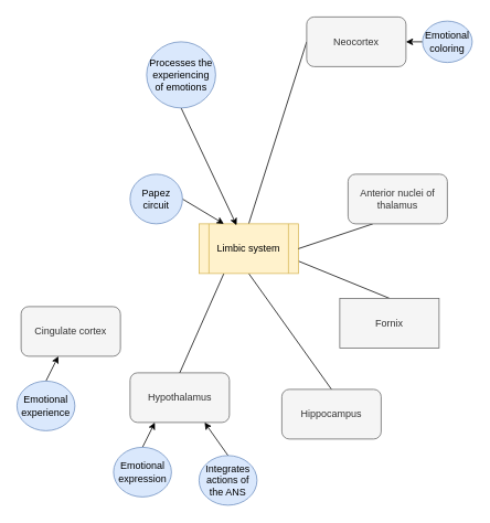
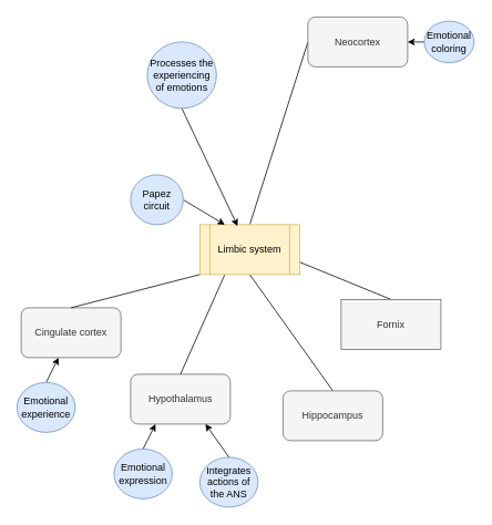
  <mxCell id="0" />
  <mxCell id="1" parent="0" />
  <mxCell id="2" value="Cingulate cortex" style="rounded=1;whiteSpace=wrap;html=1;fillColor=#f5f5f5;strokeColor=#666666;fontColor=#333333;" parent="1" vertex="1"><mxGeometry x="25" y="370" width="120" height="60" as="geometry" /></mxCell>
  <mxCell id="3" value="Hypothalamus" style="rounded=1;whiteSpace=wrap;html=1;fillColor=#f5f5f5;strokeColor=#666666;fontColor=#333333;" parent="1" vertex="1"><mxGeometry x="156.67" y="450" width="120" height="60" as="geometry" /></mxCell>
  <mxCell id="4" style="edgeStyle=none;rounded=0;jumpStyle=none;orthogonalLoop=1;jettySize=auto;html=1;exitX=0.5;exitY=0;exitDx=0;exitDy=0;entryX=0.5;entryY=1;entryDx=0;entryDy=0;startArrow=none;startFill=0;endArrow=none;endFill=0;" parent="1" source="5" target="10" edge="1"><mxGeometry relative="1" as="geometry" /></mxCell>
  <mxCell id="5" value="Hippocampus" style="rounded=1;whiteSpace=wrap;html=1;fillColor=#f5f5f5;strokeColor=#666666;fontColor=#333333;" parent="1" vertex="1"><mxGeometry x="340" y="470" width="120" height="60" as="geometry" /></mxCell>
  <mxCell id="6" style="rounded=0;orthogonalLoop=1;jettySize=auto;html=1;exitX=0.5;exitY=0;exitDx=0;exitDy=0;entryX=0;entryY=0.5;entryDx=0;entryDy=0;startArrow=none;startFill=0;endArrow=none;endFill=0;jumpStyle=none;" parent="1" source="10" target="12" edge="1"><mxGeometry relative="1" as="geometry" /></mxCell>
  <mxCell id="7" style="edgeStyle=none;rounded=0;jumpStyle=none;orthogonalLoop=1;jettySize=auto;html=1;exitX=1;exitY=0.75;exitDx=0;exitDy=0;entryX=0.5;entryY=0;entryDx=0;entryDy=0;startArrow=none;startFill=0;endArrow=none;endFill=0;" parent="1" source="10" target="11" edge="1"><mxGeometry relative="1" as="geometry" /></mxCell>
  <mxCell id="8" style="edgeStyle=none;rounded=0;jumpStyle=none;orthogonalLoop=1;jettySize=auto;html=1;exitX=0.25;exitY=1;exitDx=0;exitDy=0;entryX=0.5;entryY=0;entryDx=0;entryDy=0;startArrow=none;startFill=0;endArrow=none;endFill=0;" parent="1" source="10" target="3" edge="1"><mxGeometry relative="1" as="geometry" /></mxCell>
+ <mxCell id="9" style="edgeStyle=none;rounded=0;jumpStyle=none;orthogonalLoop=1;jettySize=auto;html=1;exitX=0;exitY=1;exitDx=0;exitDy=0;entryX=0.5;entryY=0;entryDx=0;entryDy=0;startArrow=none;startFill=0;endArrow=none;endFill=0;" parent="1" source="10" target="2" edge="1"><mxGeometry relative="1" as="geometry" /></mxCell>
  <mxCell id="10" value="Limbic system" style="shape=process;whiteSpace=wrap;html=1;fillColor=#fff2cc;strokeColor=#d6b656;" parent="1" vertex="1"><mxGeometry x="240" y="270" width="120" height="60" as="geometry" /></mxCell>
  <mxCell id="11" value="Fornix" style="whiteSpace=wrap;html=1;fillColor=#f5f5f5;strokeColor=#666666;fontColor=#333333;rounded=0;" parent="1" vertex="1"><mxGeometry x="410" y="360" width="120" height="60" as="geometry" /></mxCell>
  <mxCell id="12" value="Neocortex" style="rounded=1;whiteSpace=wrap;html=1;fillColor=#f5f5f5;strokeColor=#666666;fontColor=#333333;" parent="1" vertex="1"><mxGeometry x="370" y="20" width="120" height="60" as="geometry" /></mxCell>
  <mxCell id="13" style="edgeStyle=none;rounded=0;jumpStyle=none;orthogonalLoop=1;jettySize=auto;html=1;exitX=0;exitY=0.5;exitDx=0;exitDy=0;entryX=1;entryY=0.5;entryDx=0;entryDy=0;startArrow=none;startFill=0;endArrow=classic;endFill=1;" parent="1" source="14" target="12" edge="1"><mxGeometry relative="1" as="geometry" /></mxCell>
  <mxCell id="14" value="Emotional coloring" style="ellipse;whiteSpace=wrap;html=1;fillColor=#dae8fc;strokeColor=#6c8ebf;" parent="1" vertex="1"><mxGeometry x="510" y="25" width="60" height="50" as="geometry" /></mxCell>
  <mxCell id="15" style="edgeStyle=none;rounded=0;jumpStyle=none;orthogonalLoop=1;jettySize=auto;html=1;exitX=0.5;exitY=0;exitDx=0;exitDy=0;startArrow=none;startFill=0;endArrow=classic;endFill=1;" parent="1" source="16" target="2" edge="1"><mxGeometry relative="1" as="geometry" /></mxCell>
  <mxCell id="16" value="Emotional experience" style="ellipse;whiteSpace=wrap;html=1;fillColor=#dae8fc;strokeColor=#6c8ebf;" parent="1" vertex="1"><mxGeometry x="20" y="460" width="70" height="60" as="geometry" /></mxCell>
  <mxCell id="17" style="edgeStyle=none;rounded=0;jumpStyle=none;orthogonalLoop=1;jettySize=auto;html=1;exitX=0.5;exitY=0;exitDx=0;exitDy=0;entryX=0.25;entryY=1;entryDx=0;entryDy=0;startArrow=none;startFill=0;endArrow=classic;endFill=1;" parent="1" source="18" target="3" edge="1"><mxGeometry relative="1" as="geometry" /></mxCell>
  <mxCell id="18" value="Emotional expression" style="ellipse;whiteSpace=wrap;html=1;fillColor=#dae8fc;strokeColor=#6c8ebf;" parent="1" vertex="1"><mxGeometry x="136.67" y="540" width="70" height="60" as="geometry" /></mxCell>
- <mxCell id="19" style="edgeStyle=none;rounded=0;jumpStyle=none;orthogonalLoop=1;jettySize=auto;html=1;exitX=0.25;exitY=1;exitDx=0;exitDy=0;entryX=1;entryY=0.5;entryDx=0;entryDy=0;startArrow=none;startFill=0;endArrow=none;endFill=0;" parent="1" source="20" target="10" edge="1"><mxGeometry relative="1" as="geometry" /></mxCell>
- <mxCell id="20" value="Anterior nuclei of thalamus" style="rounded=1;whiteSpace=wrap;html=1;fillColor=#f5f5f5;strokeColor=#666666;fontColor=#333333;" parent="1" vertex="1"><mxGeometry x="420" y="210" width="120" height="60" as="geometry" /></mxCell>
  <mxCell id="21" style="edgeStyle=none;rounded=0;jumpStyle=none;orthogonalLoop=1;jettySize=auto;html=1;exitX=0.5;exitY=1;exitDx=0;exitDy=0;entryX=0.378;entryY=0.028;entryDx=0;entryDy=0;startArrow=none;startFill=0;endArrow=classic;endFill=1;entryPerimeter=0;" parent="1" source="22" target="10" edge="1"><mxGeometry relative="1" as="geometry" /></mxCell>
  <mxCell id="22" value="Processes the experiencing of emotions" style="ellipse;whiteSpace=wrap;html=1;fillColor=#dae8fc;strokeColor=#6c8ebf;" parent="1" vertex="1"><mxGeometry x="176.67" y="50" width="83.33" height="80" as="geometry" /></mxCell>
  <mxCell id="23" style="edgeStyle=none;rounded=0;jumpStyle=none;orthogonalLoop=1;jettySize=auto;html=1;exitX=1;exitY=0.5;exitDx=0;exitDy=0;entryX=0.25;entryY=0;entryDx=0;entryDy=0;startArrow=none;startFill=0;endArrow=classic;endFill=1;" parent="1" source="24" target="10" edge="1"><mxGeometry relative="1" as="geometry" /></mxCell>
  <mxCell id="24" value="Papez circuit" style="ellipse;whiteSpace=wrap;html=1;fillColor=#dae8fc;strokeColor=#6c8ebf;" parent="1" vertex="1"><mxGeometry x="156.67" y="210" width="63.33" height="60" as="geometry" /></mxCell>
  <mxCell id="25" style="edgeStyle=none;rounded=0;jumpStyle=none;orthogonalLoop=1;jettySize=auto;html=1;exitX=0.5;exitY=0;exitDx=0;exitDy=0;entryX=0.75;entryY=1;entryDx=0;entryDy=0;startArrow=none;startFill=0;endArrow=classic;endFill=1;" parent="1" source="26" target="3" edge="1"><mxGeometry relative="1" as="geometry" /></mxCell>
  <mxCell id="26" value="Integrates actions of the ANS" style="ellipse;whiteSpace=wrap;html=1;fillColor=#dae8fc;strokeColor=#6c8ebf;" parent="1" vertex="1"><mxGeometry x="240" y="550" width="70" height="60" as="geometry" /></mxCell>
